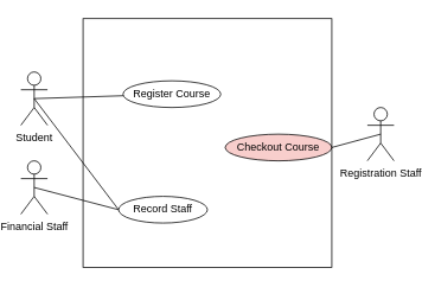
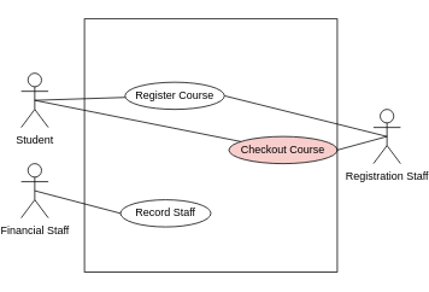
  <mxCell id="0" />
  <mxCell id="1" parent="0" />
  <mxCell id="2" style="rounded=0;orthogonalLoop=1;jettySize=auto;html=1;exitX=0.5;exitY=0.5;exitDx=0;exitDy=0;exitPerimeter=0;endArrow=none;startFill=0;" edge="1" parent="1" source="4" target="10"><mxGeometry relative="1" as="geometry" /></mxCell>
- <mxCell id="3" style="rounded=0;orthogonalLoop=1;jettySize=auto;html=1;exitX=0.5;exitY=0.5;exitDx=0;exitDy=0;exitPerimeter=0;endArrow=none;startFill=0;entryX=0;entryY=0.5;entryDx=0;entryDy=0;" edge="1" parent="1" source="4" target="11"><mxGeometry relative="1" as="geometry"><mxPoint x="130" y="240" as="targetPoint" /></mxGeometry></mxCell>
+ <mxCell id="3" style="rounded=0;orthogonalLoop=1;jettySize=auto;html=1;exitX=0.5;exitY=0.5;exitDx=0;exitDy=0;exitPerimeter=0;endArrow=none;startFill=0;" edge="1" parent="1" source="4" target="12"><mxGeometry relative="1" as="geometry"><mxPoint x="130" y="240" as="targetPoint" /></mxGeometry></mxCell>
  <mxCell id="4" value="Student" style="shape=umlActor;verticalLabelPosition=bottom;verticalAlign=top;html=1;outlineConnect=0;" vertex="1" parent="1"><mxGeometry x="20" y="80" width="30" height="60" as="geometry" /></mxCell>
  <mxCell id="5" style="rounded=0;orthogonalLoop=1;jettySize=auto;html=1;exitX=0.5;exitY=0.5;exitDx=0;exitDy=0;exitPerimeter=0;entryX=0;entryY=0.5;entryDx=0;entryDy=0;endArrow=none;startFill=0;" edge="1" parent="1" source="6" target="11"><mxGeometry relative="1" as="geometry" /></mxCell>
  <mxCell id="6" value="Financial Staff" style="shape=umlActor;verticalLabelPosition=bottom;verticalAlign=top;html=1;outlineConnect=0;" vertex="1" parent="1"><mxGeometry x="20" y="180" width="30" height="60" as="geometry" /></mxCell>
+ <mxCell id="7" style="rounded=0;orthogonalLoop=1;jettySize=auto;html=1;exitX=0.5;exitY=0.5;exitDx=0;exitDy=0;exitPerimeter=0;entryX=1;entryY=0.5;entryDx=0;entryDy=0;endArrow=none;startFill=0;" edge="1" parent="1" source="9" target="10"><mxGeometry relative="1" as="geometry" /></mxCell>
  <mxCell id="8" style="rounded=0;orthogonalLoop=1;jettySize=auto;html=1;exitX=0.5;exitY=0.5;exitDx=0;exitDy=0;exitPerimeter=0;entryX=1;entryY=0.5;entryDx=0;entryDy=0;endArrow=none;startFill=0;" edge="1" parent="1" source="9" target="12"><mxGeometry relative="1" as="geometry" /></mxCell>
  <mxCell id="9" value="Registration Staff" style="shape=umlActor;verticalLabelPosition=bottom;verticalAlign=top;html=1;outlineConnect=0;" vertex="1" parent="1"><mxGeometry x="410" y="120" width="30" height="60" as="geometry" /></mxCell>
  <mxCell id="10" value="Register Course" style="ellipse;whiteSpace=wrap;html=1;" vertex="1" parent="1"><mxGeometry x="135" y="90" width="110" height="30" as="geometry" /></mxCell>
  <mxCell id="11" value="Record Staff" style="ellipse;whiteSpace=wrap;html=1;" vertex="1" parent="1"><mxGeometry x="130" y="220" width="100" height="30" as="geometry" /></mxCell>
  <mxCell id="12" value="Checkout Course" style="ellipse;whiteSpace=wrap;html=1;fillColor=#f8cecc;" vertex="1" parent="1"><mxGeometry x="250" y="150" width="120" height="30" as="geometry" /></mxCell>
  <mxCell id="13" value="" style="whiteSpace=wrap;html=1;aspect=fixed;fillColor=none;" vertex="1" parent="1"><mxGeometry x="90" y="20" width="280" height="280" as="geometry" /></mxCell>
